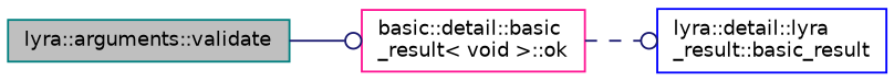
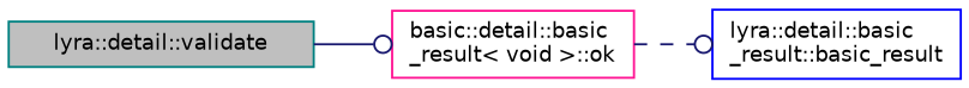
  digraph {
    rankdir=LR
    node [fillcolor=white fontname=Helvetica fontsize=10 shape=record style=filled]
    edge [arrowhead=odot color=midnightblue fontname=Helvetica fontsize=10 labelfontname=Helvetica labelfontsize=10]
-   n1 [color=teal fillcolor=grey75 fontcolor=black height=0.2 label="lyra::arguments::validate" width=0.4]
+   n1 [color=teal fillcolor=grey75 fontcolor=black height=0.2 label="lyra::detail::validate" width=0.4]
    n2 [color=deeppink height=0.2 label="basic::detail::basic\l_result\< void \>::ok" width=0.4]
-   n3 [color=blue height=0.2 label="lyra::detail::lyra\l_result::basic_result" width=0.4]
+   n3 [color=blue height=0.2 label="lyra::detail::basic\l_result::basic_result" width=0.4]
    n1 -> n2 [style=solid]
    n2 -> n3 [style=dashed]
  }
